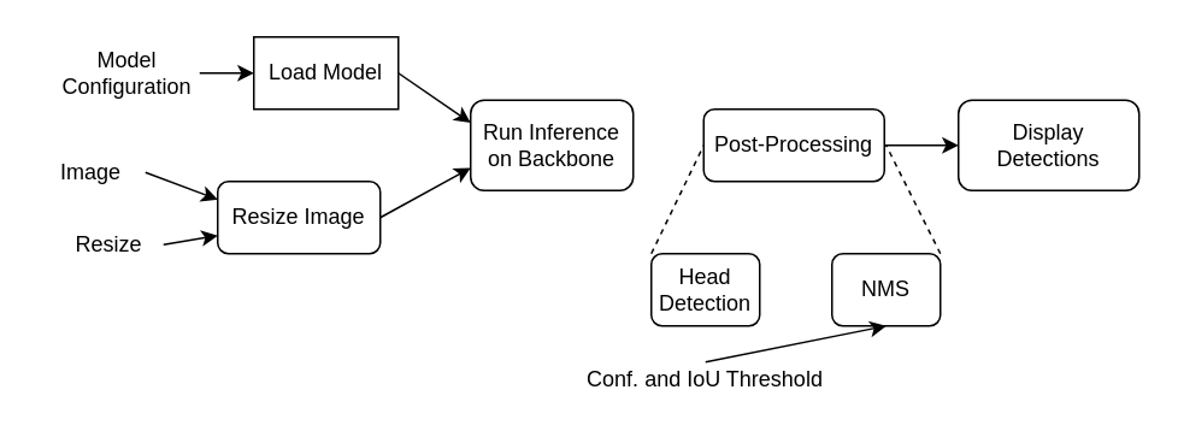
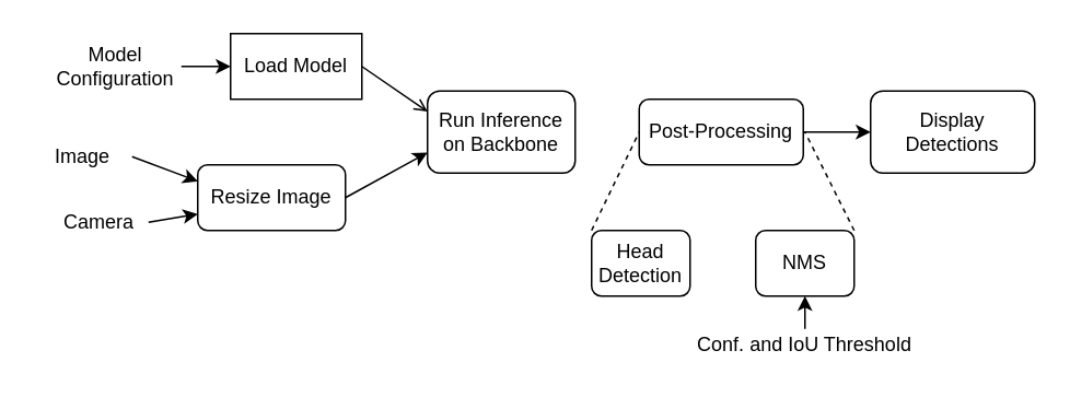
  <mxCell id="0" />
  <mxCell id="1" parent="0" />
  <mxCell id="2" value="Model Configuration" style="text;html=1;strokeColor=none;fillColor=none;align=center;verticalAlign=middle;whiteSpace=wrap;rounded=0;" parent="1" vertex="1"><mxGeometry x="30" y="20" width="80" height="40" as="geometry" /></mxCell>
  <mxCell id="3" value="Load Model" style="whiteSpace=wrap;html=1;rounded=0;" parent="1" vertex="1"><mxGeometry x="140" y="20" width="80" height="40" as="geometry" /></mxCell>
  <mxCell id="4" value="Image" style="text;html=1;strokeColor=none;fillColor=none;align=center;verticalAlign=middle;whiteSpace=wrap;rounded=0;" parent="1" vertex="1"><mxGeometry x="20" y="80" width="60" height="30" as="geometry" /></mxCell>
- <mxCell id="5" value="Resize" style="text;html=1;strokeColor=none;fillColor=none;align=center;verticalAlign=middle;whiteSpace=wrap;rounded=0;" parent="1" vertex="1"><mxGeometry x="30" y="120" width="60" height="30" as="geometry" /></mxCell>
+ <mxCell id="5" value="Camera" style="text;html=1;strokeColor=none;fillColor=none;align=center;verticalAlign=middle;whiteSpace=wrap;rounded=0;" parent="1" vertex="1"><mxGeometry x="30" y="120" width="60" height="30" as="geometry" /></mxCell>
  <mxCell id="6" value="" style="endArrow=classic;html=1;rounded=0;entryX=0;entryY=0.5;entryDx=0;entryDy=0;" parent="1" target="3" edge="1"><mxGeometry width="50" height="50" relative="1" as="geometry"><mxPoint x="110" y="40" as="sourcePoint" /><mxPoint x="390" y="280" as="targetPoint" /><Array as="points"><mxPoint x="130" y="40" /></Array></mxGeometry></mxCell>
  <mxCell id="7" value="Resize Image" style="rounded=1;whiteSpace=wrap;html=1;" parent="1" vertex="1"><mxGeometry x="120" y="100" width="90" height="40" as="geometry" /></mxCell>
  <mxCell id="8" value="" style="endArrow=classic;html=1;rounded=0;exitX=1;exitY=0.5;exitDx=0;exitDy=0;entryX=0;entryY=0.25;entryDx=0;entryDy=0;" parent="1" source="4" target="7" edge="1"><mxGeometry width="50" height="50" relative="1" as="geometry"><mxPoint x="340" y="330" as="sourcePoint" /><mxPoint x="390" y="280" as="targetPoint" /></mxGeometry></mxCell>
  <mxCell id="9" value="" style="endArrow=classic;html=1;rounded=0;exitX=1;exitY=0.5;exitDx=0;exitDy=0;entryX=0;entryY=0.75;entryDx=0;entryDy=0;" parent="1" source="5" target="7" edge="1"><mxGeometry width="50" height="50" relative="1" as="geometry"><mxPoint x="340" y="330" as="sourcePoint" /><mxPoint x="390" y="280" as="targetPoint" /></mxGeometry></mxCell>
  <mxCell id="10" value="" style="endArrow=classic;html=1;rounded=0;exitX=1;exitY=0.5;exitDx=0;exitDy=0;entryX=0;entryY=0.75;entryDx=0;entryDy=0;" parent="1" source="7" target="12" edge="1"><mxGeometry width="50" height="50" relative="1" as="geometry"><mxPoint x="340" y="330" as="sourcePoint" /><mxPoint x="310" y="90" as="targetPoint" /></mxGeometry></mxCell>
- <mxCell id="11" value="" style="endArrow=classic;html=1;rounded=0;exitX=1;exitY=0.5;exitDx=0;exitDy=0;entryX=0;entryY=0.25;entryDx=0;entryDy=0;" parent="1" source="3" target="12" edge="1"><mxGeometry width="50" height="50" relative="1" as="geometry"><mxPoint x="340" y="330" as="sourcePoint" /><mxPoint x="310" y="70" as="targetPoint" /></mxGeometry></mxCell>
+ <mxCell id="11" value="" style="endArrow=open;html=1;rounded=0;exitX=1;exitY=0.5;exitDx=0;exitDy=0;entryX=0;entryY=0.25;entryDx=0;entryDy=0;" parent="1" source="3" target="12" edge="1"><mxGeometry width="50" height="50" relative="1" as="geometry"><mxPoint x="340" y="330" as="sourcePoint" /><mxPoint x="310" y="70" as="targetPoint" /></mxGeometry></mxCell>
  <mxCell id="12" value="Run Inference on Backbone" style="rounded=1;whiteSpace=wrap;html=1;" parent="1" vertex="1"><mxGeometry x="260" y="55" width="90" height="50" as="geometry" /></mxCell>
  <mxCell id="13" value="Post-Processing" style="rounded=1;whiteSpace=wrap;html=1;" parent="1" vertex="1"><mxGeometry x="389" y="60" width="100" height="40" as="geometry" /></mxCell>
  <mxCell id="14" value="Display Detections" style="rounded=1;whiteSpace=wrap;html=1;" parent="1" vertex="1"><mxGeometry x="530" y="55" width="100" height="50" as="geometry" /></mxCell>
  <mxCell id="15" value="" style="endArrow=classic;html=1;rounded=0;exitX=1;exitY=0.5;exitDx=0;exitDy=0;entryX=0;entryY=0.5;entryDx=0;entryDy=0;" parent="1" source="13" target="14" edge="1"><mxGeometry width="50" height="50" relative="1" as="geometry"><mxPoint x="340" y="330" as="sourcePoint" /><mxPoint x="390" y="280" as="targetPoint" /></mxGeometry></mxCell>
- <mxCell id="16" value="Conf. and IoU Threshold" style="text;html=1;strokeColor=none;fillColor=none;align=center;verticalAlign=middle;whiteSpace=wrap;rounded=0;" parent="1" vertex="1"><mxGeometry x="315" y="200" width="150" height="20" as="geometry" /></mxCell>
+ <mxCell id="16" value="Conf. and IoU Threshold" style="text;html=1;strokeColor=none;fillColor=none;align=center;verticalAlign=middle;whiteSpace=wrap;rounded=0;" parent="1" vertex="1"><mxGeometry x="415" y="200" width="150" height="20" as="geometry" /></mxCell>
  <mxCell id="17" value="" style="endArrow=none;dashed=1;html=1;rounded=0;" edge="1" parent="1"><mxGeometry width="50" height="50" relative="1" as="geometry"><mxPoint x="520" y="140" as="sourcePoint" /><mxPoint x="490" y="80" as="targetPoint" /></mxGeometry></mxCell>
  <mxCell id="18" value="" style="endArrow=none;dashed=1;html=1;rounded=0;entryX=0;entryY=0.5;entryDx=0;entryDy=0;" edge="1" parent="1" target="13"><mxGeometry width="50" height="50" relative="1" as="geometry"><mxPoint x="360" y="140" as="sourcePoint" /><mxPoint x="410" y="150" as="targetPoint" /></mxGeometry></mxCell>
  <mxCell id="19" value="NMS" style="rounded=1;whiteSpace=wrap;html=1;" vertex="1" parent="1"><mxGeometry x="460" y="140" width="60" height="40" as="geometry" /></mxCell>
  <mxCell id="20" value="Head Detection" style="rounded=1;whiteSpace=wrap;html=1;" vertex="1" parent="1"><mxGeometry x="360" y="140" width="60" height="40" as="geometry" /></mxCell>
  <mxCell id="21" value="" style="endArrow=classic;html=1;rounded=0;entryX=0.5;entryY=1;entryDx=0;entryDy=0;exitX=0.5;exitY=0;exitDx=0;exitDy=0;" edge="1" parent="1" source="16" target="19"><mxGeometry width="50" height="50" relative="1" as="geometry"><mxPoint x="360" y="200" as="sourcePoint" /><mxPoint x="410" y="150" as="targetPoint" /></mxGeometry></mxCell>
